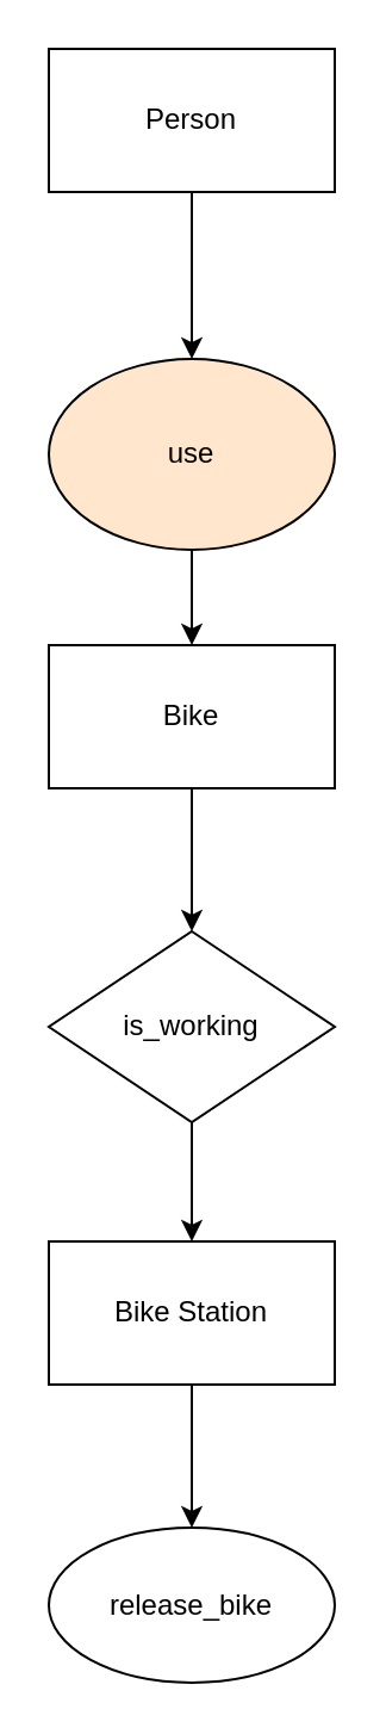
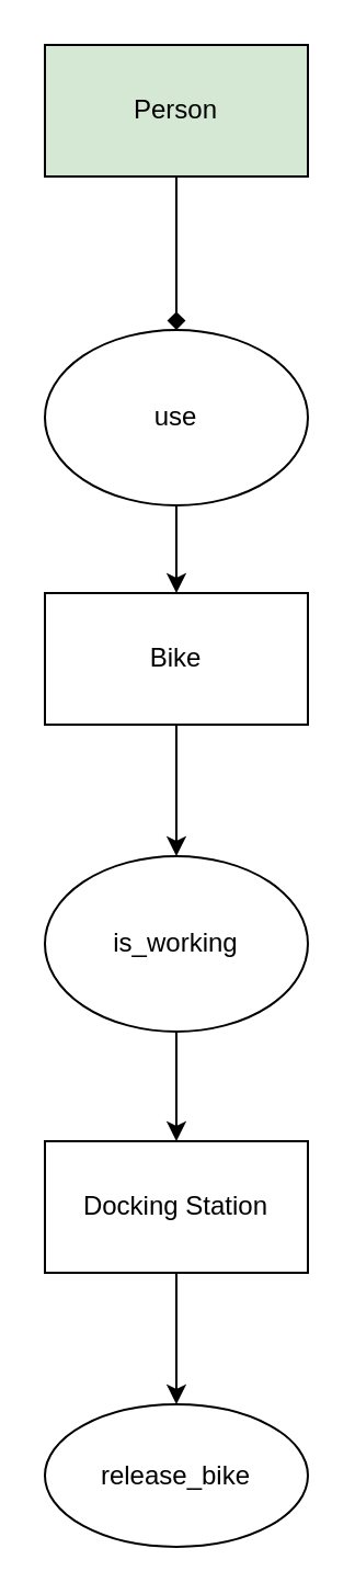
  <mxCell id="0" />
  <mxCell id="1" parent="0" />
- <mxCell id="2" value="" style="edgeStyle=orthogonalEdgeStyle;rounded=0;orthogonalLoop=1;jettySize=auto;html=1;" edge="1" parent="1" source="3" target="10"><mxGeometry relative="1" as="geometry" /></mxCell>
- <mxCell id="3" value="Person" style="rounded=0;whiteSpace=wrap;html=1;" vertex="1" parent="1"><mxGeometry x="20" y="20" width="120" height="60" as="geometry" /></mxCell>
+ <mxCell id="2" value="" style="edgeStyle=orthogonalEdgeStyle;rounded=0;orthogonalLoop=1;jettySize=auto;html=1;endArrow=diamond;" edge="1" parent="1" source="3" target="10"><mxGeometry relative="1" as="geometry" /></mxCell>
+ <mxCell id="3" value="Person" style="rounded=0;whiteSpace=wrap;html=1;fillColor=#d5e8d4;" vertex="1" parent="1"><mxGeometry x="20" y="20" width="120" height="60" as="geometry" /></mxCell>
  <mxCell id="4" value="" style="edgeStyle=orthogonalEdgeStyle;rounded=0;orthogonalLoop=1;jettySize=auto;html=1;" edge="1" parent="1" source="5" target="12"><mxGeometry relative="1" as="geometry" /></mxCell>
  <mxCell id="5" value="Bike" style="rounded=0;whiteSpace=wrap;html=1;" vertex="1" parent="1"><mxGeometry x="20" y="270" width="120" height="60" as="geometry" /></mxCell>
  <mxCell id="6" value="" style="edgeStyle=orthogonalEdgeStyle;rounded=0;orthogonalLoop=1;jettySize=auto;html=1;" edge="1" parent="1" source="7" target="8"><mxGeometry relative="1" as="geometry" /></mxCell>
- <mxCell id="7" value="Bike Station" style="rounded=0;whiteSpace=wrap;html=1;" vertex="1" parent="1"><mxGeometry x="20" y="520" width="120" height="60" as="geometry" /></mxCell>
+ <mxCell id="7" value="Docking Station" style="rounded=0;whiteSpace=wrap;html=1;" vertex="1" parent="1"><mxGeometry x="20" y="520" width="120" height="60" as="geometry" /></mxCell>
  <mxCell id="8" value="release_bike" style="ellipse;whiteSpace=wrap;html=1;" vertex="1" parent="1"><mxGeometry x="20" y="640" width="120" height="65" as="geometry" /></mxCell>
  <mxCell id="9" value="" style="edgeStyle=orthogonalEdgeStyle;rounded=0;orthogonalLoop=1;jettySize=auto;html=1;" edge="1" parent="1" source="10" target="5"><mxGeometry relative="1" as="geometry" /></mxCell>
- <mxCell id="10" value="use" style="ellipse;whiteSpace=wrap;html=1;fillColor=#ffe6cc;" vertex="1" parent="1"><mxGeometry x="20" y="150" width="120" height="80" as="geometry" /></mxCell>
+ <mxCell id="10" value="use" style="ellipse;whiteSpace=wrap;html=1;" vertex="1" parent="1"><mxGeometry x="20" y="150" width="120" height="80" as="geometry" /></mxCell>
  <mxCell id="11" value="" style="edgeStyle=orthogonalEdgeStyle;rounded=0;orthogonalLoop=1;jettySize=auto;html=1;" edge="1" parent="1" source="12" target="7"><mxGeometry relative="1" as="geometry" /></mxCell>
- <mxCell id="12" value="is_working" style="rhombus;whiteSpace=wrap;html=1;" vertex="1" parent="1"><mxGeometry x="20" y="390" width="120" height="80" as="geometry" /></mxCell>
+ <mxCell id="12" value="is_working" style="ellipse;whiteSpace=wrap;html=1;" vertex="1" parent="1"><mxGeometry x="20" y="390" width="120" height="80" as="geometry" /></mxCell>
